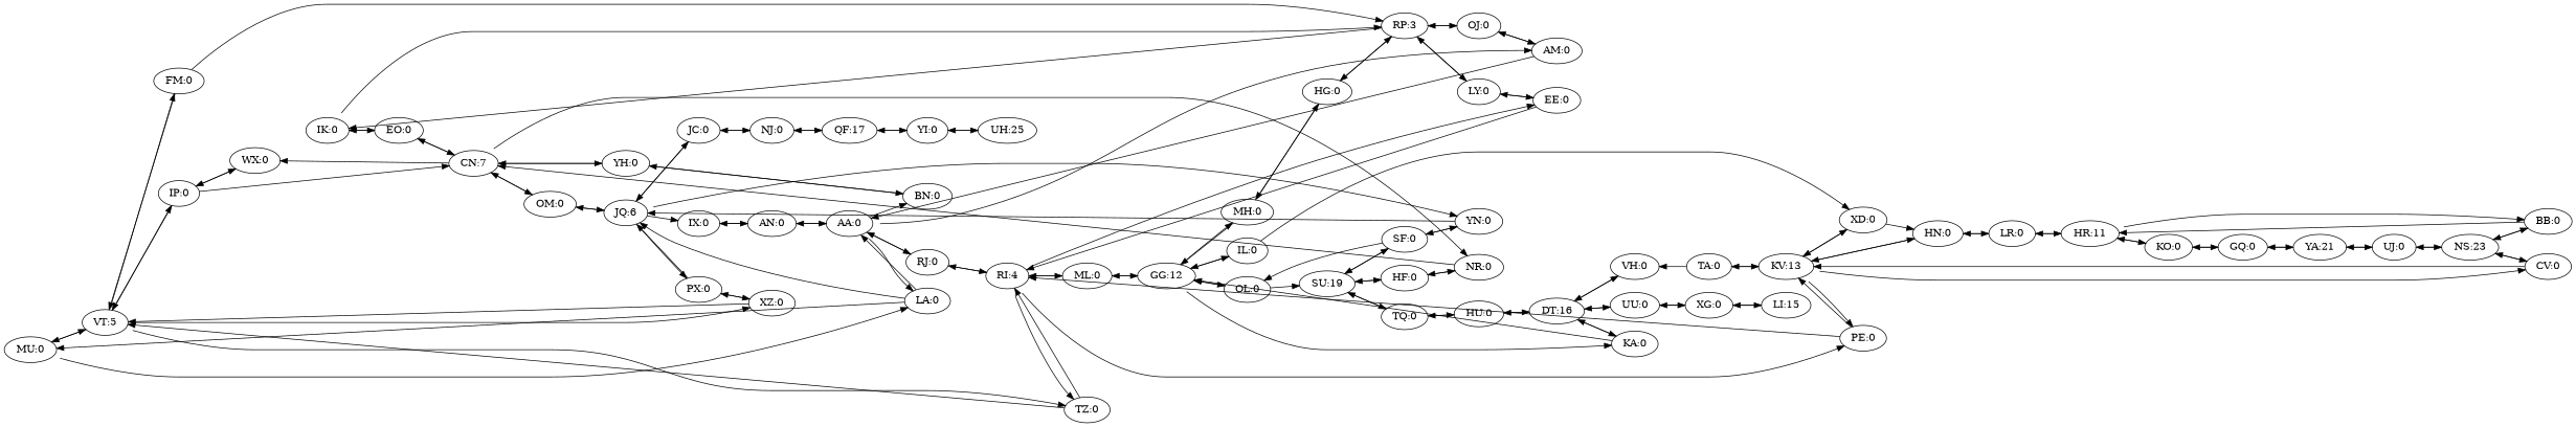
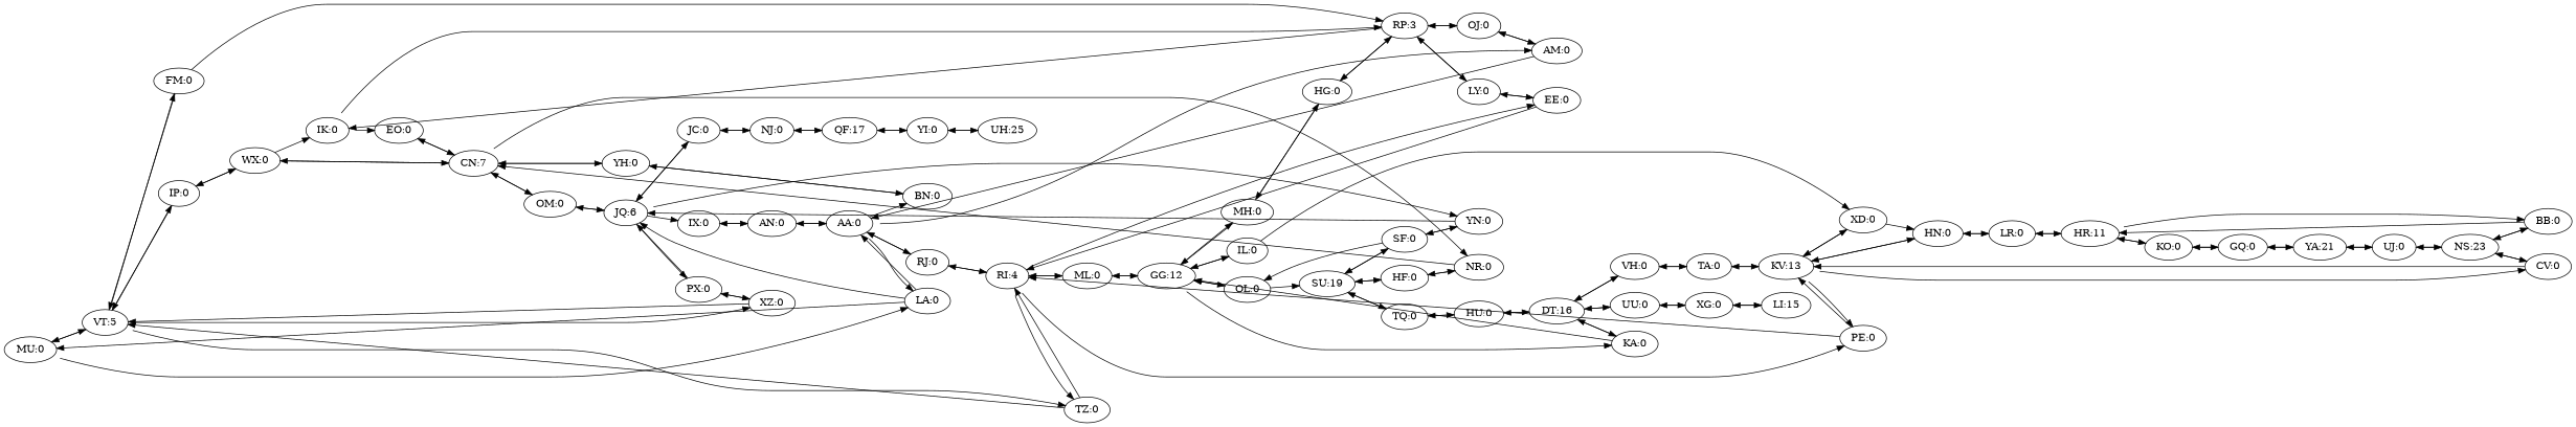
  digraph {
    concentrate=true
    rankdir=LR
    n1 [label="MU:0"]
    n2 [label="VT:5"]
    n3 [label="LA:0"]
    n4 [label="XZ:0"]
    n5 [label="TZ:0"]
    n6 [label="FM:0"]
    n7 [label="IP:0"]
    n8 [label="AA:0"]
    n9 [label="JQ:6"]
    n10 [label="TQ:0"]
    n11 [label="SU:19"]
    n12 [label="HU:0"]
    n13 [label="HF:0"]
    n14 [label="SF:0"]
    n15 [label="DT:16"]
    n16 [label="YH:0"]
    n17 [label="BN:0"]
    n18 [label="CN:7"]
    n19 [label="EO:0"]
    n20 [label="NR:0"]
    n21 [label="WX:0"]
    n22 [label="OM:0"]
    n23 [label="IK:0"]
    n24 [label="RP:3"]
    n25 [label="MH:0"]
    n26 [label="GG:12"]
    n27 [label="HG:0"]
    n28 [label="OL:0"]
    n29 [label="ML:0"]
    n30 [label="IL:0"]
    n31 [label="KA:0"]
    n32 [label="RJ:0"]
    n33 [label="RI:4"]
    n34 [label="PE:0"]
    n35 [label="EE:0"]
    n36 [label="AM:0"]
    n37 [label="AN:0"]
    n38 [label="PX:0"]
    n39 [label="UU:0"]
    n40 [label="XG:0"]
    n41 [label="LI:15"]
    n42 [label="VH:0"]
    n43 [label="KV:13"]
    n44 [label="HN:0"]
    n45 [label="CV:0"]
    n46 [label="XD:0"]
    n47 [label="TA:0"]
    n48 [label="LR:0"]
    n49 [label="NS:23"]
    n50 [label="YN:0"]
    n51 [label="BB:0"]
    n52 [label="HR:11"]
    n53 [label="KO:0"]
    n54 [label="UJ:0"]
    n55 [label="LY:0"]
    n56 [label="OJ:0"]
    n57 [label="JC:0"]
    n58 [label="IX:0"]
    n59 [label="NJ:0"]
    n60 [label="QF:17"]
    n61 [label="YI:0"]
    n62 [label="GQ:0"]
    n63 [label="UH:25"]
    n64 [label="YA:21"]
    n1 -> n2
    n1 -> n3
    n2 -> n1
    n2 -> n4
    n2 -> n5
    n2 -> n6
    n2 -> n7
    n3 -> n1
    n3 -> n8
    n3 -> n9
    n4 -> n2
    n4 -> n38
    n5 -> n2
    n5 -> n33
    n6 -> n2
    n6 -> n24
    n7 -> n2
    n7 -> n21
    n8 -> n3
    n8 -> n17
    n8 -> n32
    n8 -> n36
    n8 -> n37
    n9 -> n22
    n9 -> n38
    n9 -> n50
    n9 -> n57
    n9 -> n58
    n10 -> n11
    n10 -> n12
    n11 -> n10
    n11 -> n13
    n11 -> n14
    n12 -> n10
    n12 -> n15
    n13 -> n11
    n13 -> n20
    n14 -> n11
    n14 -> n28
    n14 -> n50
    n15 -> n12
    n15 -> n31
    n15 -> n39
    n15 -> n42
    n16 -> n17
    n16 -> n18
    n17 -> n16
    n18 -> n16
    n18 -> n19
    n18 -> n20
    n18 -> n21
    n18 -> n22
    n19 -> n18
-   n19 -> n23
+   n21 -> n23
    n20 -> n13
    n20 -> n18
    n21 -> n7
-   n7 -> n18
+   n21 -> n18
    n22 -> n9
    n22 -> n18
    n23 -> n19
    n23 -> n24
    n24 -> n23
    n24 -> n27
    n24 -> n55
    n24 -> n56
    n25 -> n26
    n25 -> n27
    n26 -> n25
    n26 -> n28
    n26 -> n29
    n26 -> n30
    n26 -> n31
    n27 -> n24
    n27 -> n25
    n28 -> n11
    n28 -> n26
    n29 -> n26
    n29 -> n33
    n30 -> n26
    n30 -> n46
    n31 -> n15
    n31 -> n26
    n32 -> n8
    n32 -> n33
    n33 -> n5
    n33 -> n29
    n33 -> n32
    n33 -> n34
    n33 -> n35
    n34 -> n33
    n34 -> n43
    n35 -> n33
    n35 -> n55
    n36 -> n8
    n36 -> n56
    n37 -> n8
    n37 -> n58
    n38 -> n4
    n38 -> n9
    n39 -> n15
    n39 -> n40
    n40 -> n39
    n40 -> n41
    n41 -> n40
    n42 -> n15
+   n42 -> n47
    n43 -> n34
    n43 -> n44
    n43 -> n45
    n43 -> n46
    n43 -> n47
    n44 -> n43
    n44 -> n48
    n45 -> n43
    n45 -> n49
    n46 -> n43
    n46 -> n44
    n47 -> n42
    n47 -> n43
    n48 -> n44
    n48 -> n52
    n49 -> n45
    n49 -> n51
    n49 -> n54
    n50 -> n9
    n50 -> n14
    n51 -> n49
    n51 -> n52
    n52 -> n48
    n52 -> n51
    n52 -> n53
    n53 -> n52
    n53 -> n62
    n54 -> n49
    n54 -> n64
    n55 -> n24
    n55 -> n35
    n56 -> n24
    n56 -> n36
    n57 -> n9
    n57 -> n59
    n58 -> n37
    n59 -> n57
    n59 -> n60
    n60 -> n59
    n60 -> n61
    n61 -> n60
    n61 -> n63
    n62 -> n53
    n62 -> n64
    n63 -> n61
    n64 -> n54
    n64 -> n62
  }
